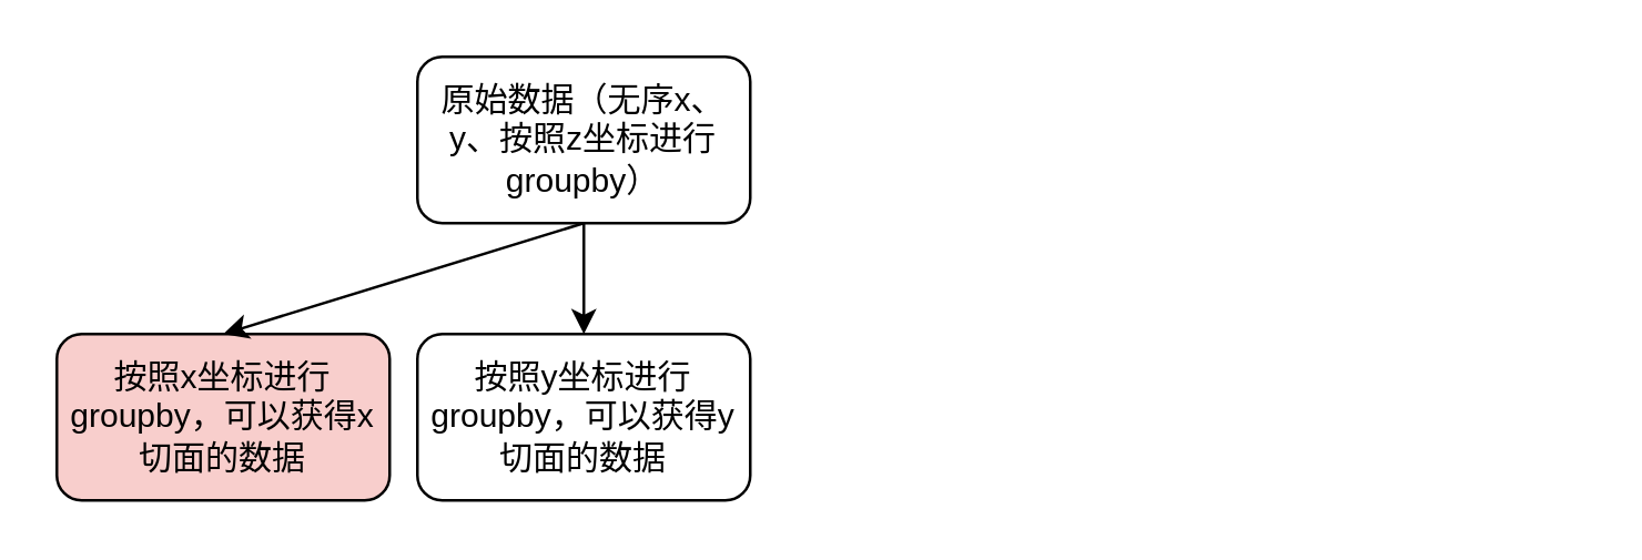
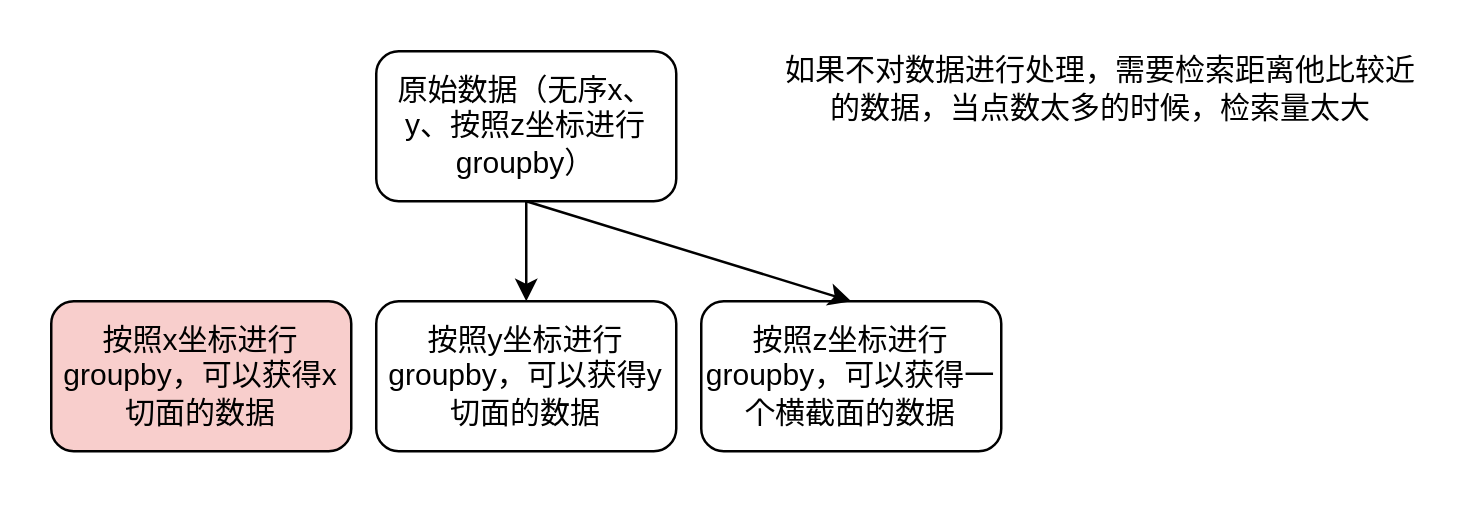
  <mxCell id="0" />
  <mxCell id="1" parent="0" />
  <mxCell id="2" value="原始数据（无序x、y、按照z坐标进行groupby）" style="rounded=1;whiteSpace=wrap;html=1;" vertex="1" parent="1"><mxGeometry x="150" y="20" width="120" height="60" as="geometry" /></mxCell>
  <mxCell id="3" value="按照x坐标进行groupby，可以获得x切面的数据" style="rounded=1;whiteSpace=wrap;html=1;fillColor=#f8cecc;" vertex="1" parent="1"><mxGeometry x="20" y="120" width="120" height="60" as="geometry" /></mxCell>
- <mxCell id="4" value="" style="endArrow=classic;html=1;rounded=0;exitX=0.5;exitY=1;exitDx=0;exitDy=0;entryX=0.5;entryY=0;entryDx=0;entryDy=0;" edge="1" parent="1" source="2" target="3"><mxGeometry width="50" height="50" relative="1" as="geometry"><mxPoint x="250" y="70" as="sourcePoint" /><mxPoint x="300" y="20" as="targetPoint" /></mxGeometry></mxCell>
  <mxCell id="5" value="按照y坐标进行groupby，可以获得y切面的数据" style="rounded=1;whiteSpace=wrap;html=1;" vertex="1" parent="1"><mxGeometry x="150" y="120" width="120" height="60" as="geometry" /></mxCell>
+ <mxCell id="6" value="按照z坐标进行groupby，可以获得一个横截面的数据" style="rounded=1;whiteSpace=wrap;html=1;" vertex="1" parent="1"><mxGeometry x="280" y="120" width="120" height="60" as="geometry" /></mxCell>
  <mxCell id="7" value="" style="endArrow=classic;html=1;rounded=0;exitX=0.5;exitY=1;exitDx=0;exitDy=0;entryX=0.5;entryY=0;entryDx=0;entryDy=0;" edge="1" parent="1" source="2" target="5"><mxGeometry width="50" height="50" relative="1" as="geometry"><mxPoint x="300" y="80" as="sourcePoint" /><mxPoint x="350" y="30" as="targetPoint" /></mxGeometry></mxCell>
+ <mxCell id="8" value="" style="endArrow=classic;html=1;rounded=0;exitX=0.5;exitY=1;exitDx=0;exitDy=0;entryX=0.5;entryY=0;entryDx=0;entryDy=0;" edge="1" parent="1" source="2" target="6"><mxGeometry width="50" height="50" relative="1" as="geometry"><mxPoint x="160" y="390" as="sourcePoint" /><mxPoint x="210" y="340" as="targetPoint" /></mxGeometry></mxCell>
+ <mxCell id="9" value="如果不对数据进行处理，需要检索距离他比较近的数据，当点数太多的时候，检索量太大" style="text;html=1;align=center;verticalAlign=middle;whiteSpace=wrap;rounded=0;" vertex="1" parent="1"><mxGeometry x="310" y="20" width="260" height="30" as="geometry" /></mxCell>
